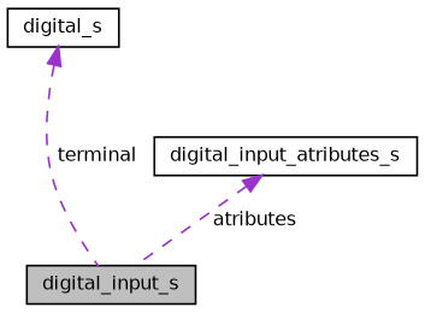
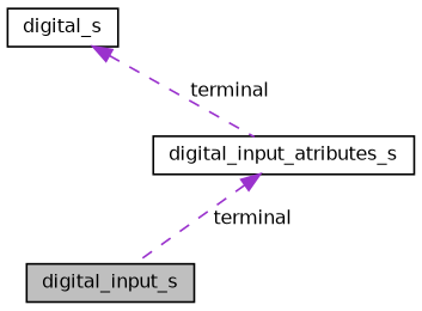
  digraph {
    node [color=black fillcolor=white fontname=Helvetica fontsize=10 shape=record style=filled]
    edge [color=darkorchid3 dir=back fontname=Helvetica fontsize=10 labelfontname=Helvetica labelfontsize=10 style=dashed]
    n1 [fillcolor=grey75 fontcolor=black height=0.2 label=digital_input_s width=0.4]
    n2 [height=0.2 label=digital_input_atributes_s width=0.4]
    n3 [height=0.2 label=digital_s width=0.4]
-   n2 -> n1 [label=" atributes"]
-   n3 -> n1 [label=" terminal"]
+   n2 -> n1 [label=" terminal"]
+   n3 -> n2 [label=" terminal"]
  }
